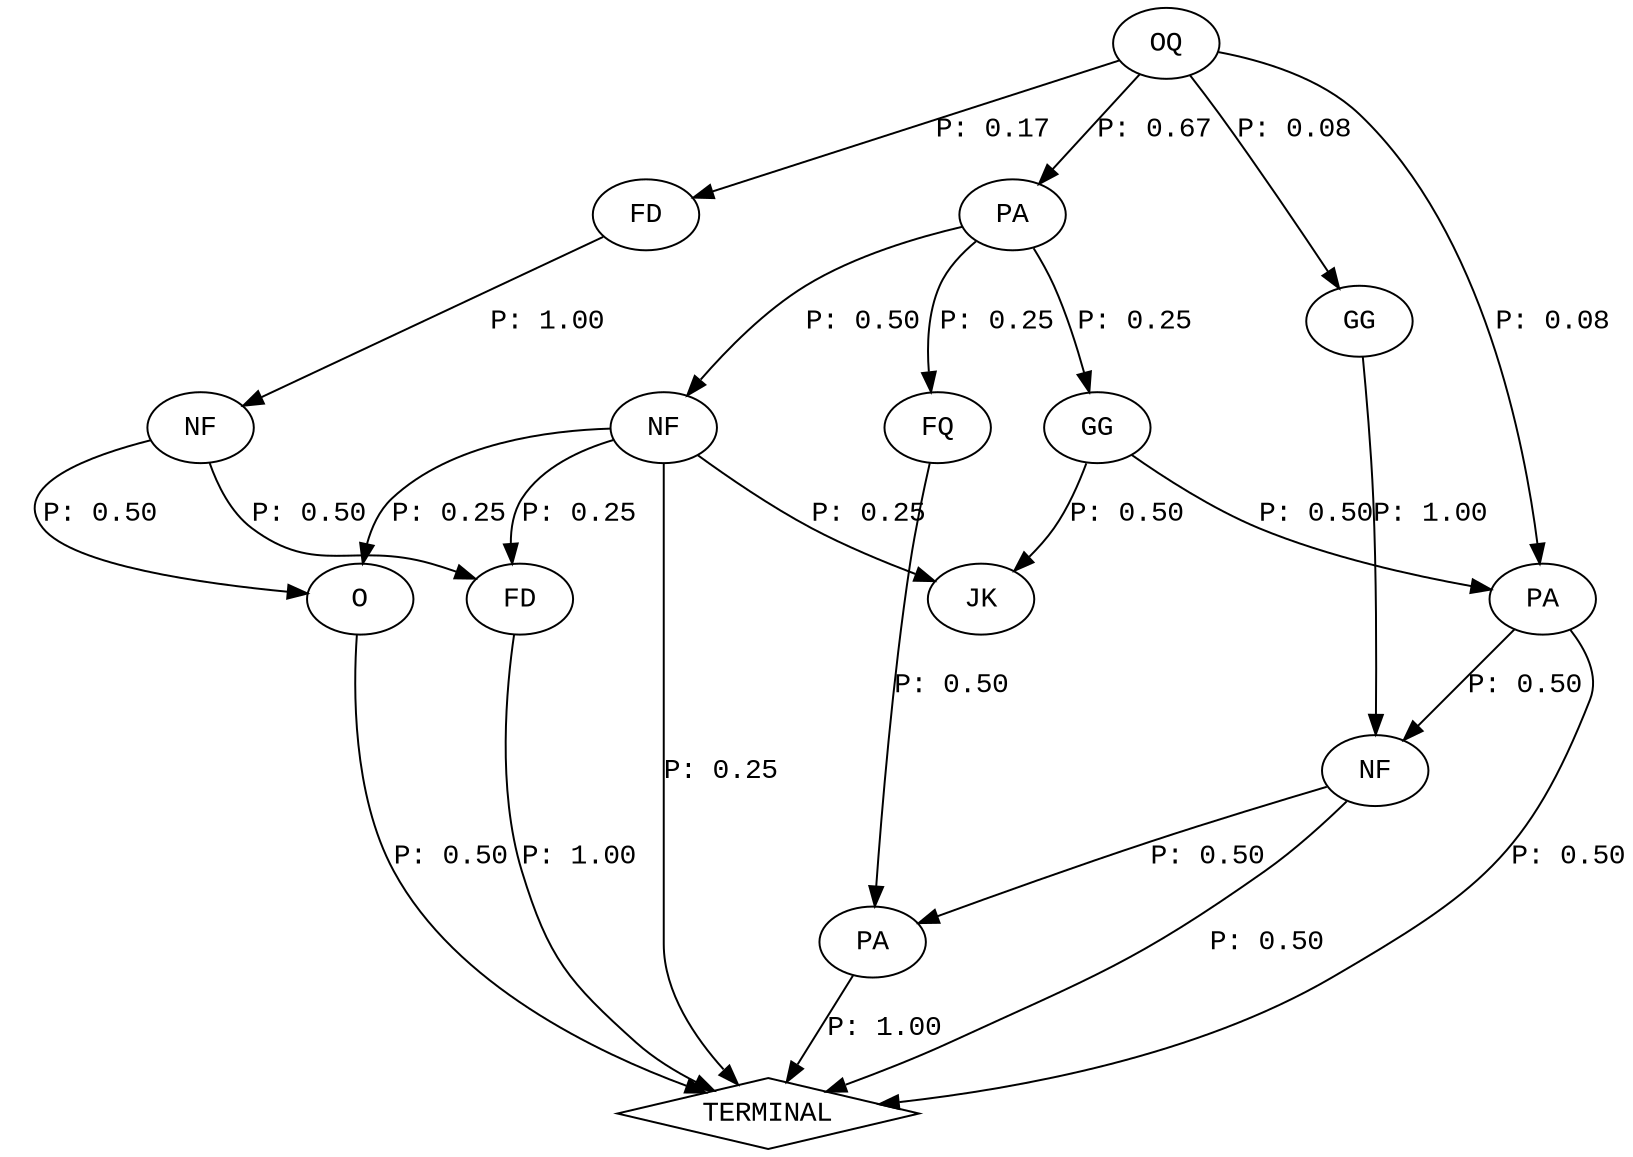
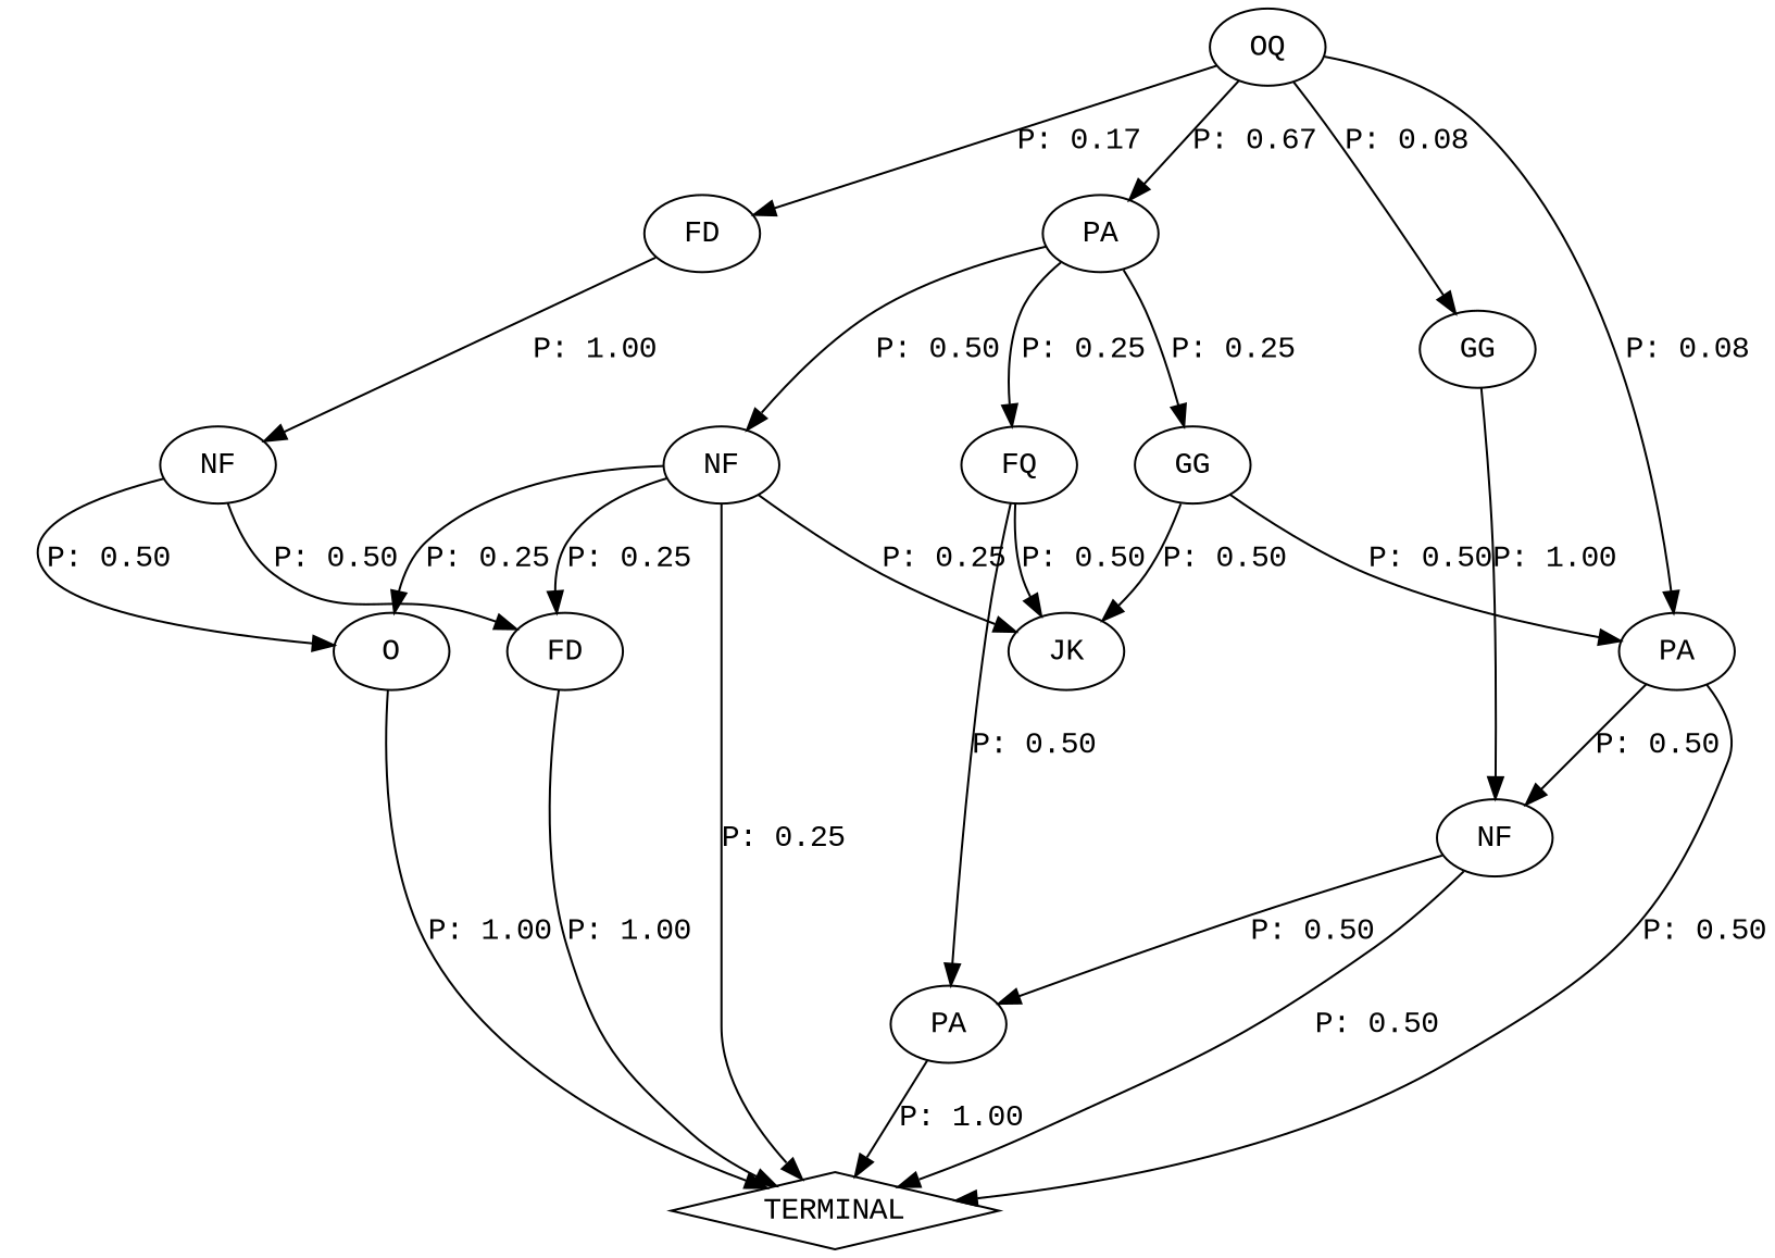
  digraph {
    fontname="Liberation Mono"
    node [fontname="Liberation Mono"]
    edge [fontname="Liberation Mono"]
    n1 [label=FD]
    n2 [label=NF]
    n3 [label=FD]
    n4 [label=O]
    n5 [label=TERMINAL shape=diamond]
    n6 [label=FQ]
    n7 [label=JK]
    n8 [label=PA]
    n9 [label=GG]
    n10 [label=NF]
    n11 [label=GG]
    n12 [label=PA]
    n13 [label=NF]
    n14 [label=OQ]
    n15 [label=PA]
    n1 -> n2 [label="P: 1.00"]
    n2 -> n3 [label="P: 0.50"]
    n2 -> n4 [label="P: 0.50"]
    n3 -> n5 [label="P: 1.00"]
-   n4 -> n5 [label="P: 0.50"]
+   n4 -> n5 [label="P: 1.00"]
+   n6 -> n7 [label="P: 0.50"]
    n6 -> n8 [label="P: 0.50"]
    n8 -> n5 [label="P: 1.00"]
    n9 -> n10 [label="P: 1.00"]
    n10 -> n5 [label="P: 0.50"]
    n10 -> n8 [label="P: 0.50"]
    n11 -> n7 [label="P: 0.50"]
    n11 -> n12 [label="P: 0.50"]
    n12 -> n5 [label="P: 0.50"]
    n12 -> n10 [label="P: 0.50"]
    n13 -> n3 [label="P: 0.25"]
    n13 -> n4 [label="P: 0.25"]
    n13 -> n5 [label="P: 0.25"]
    n13 -> n7 [label="P: 0.25"]
    n14 -> n1 [label="P: 0.17"]
    n14 -> n9 [label="P: 0.08"]
    n14 -> n12 [label="P: 0.08"]
    n14 -> n15 [label="P: 0.67"]
    n15 -> n6 [label="P: 0.25"]
    n15 -> n11 [label="P: 0.25"]
    n15 -> n13 [label="P: 0.50"]
  }
